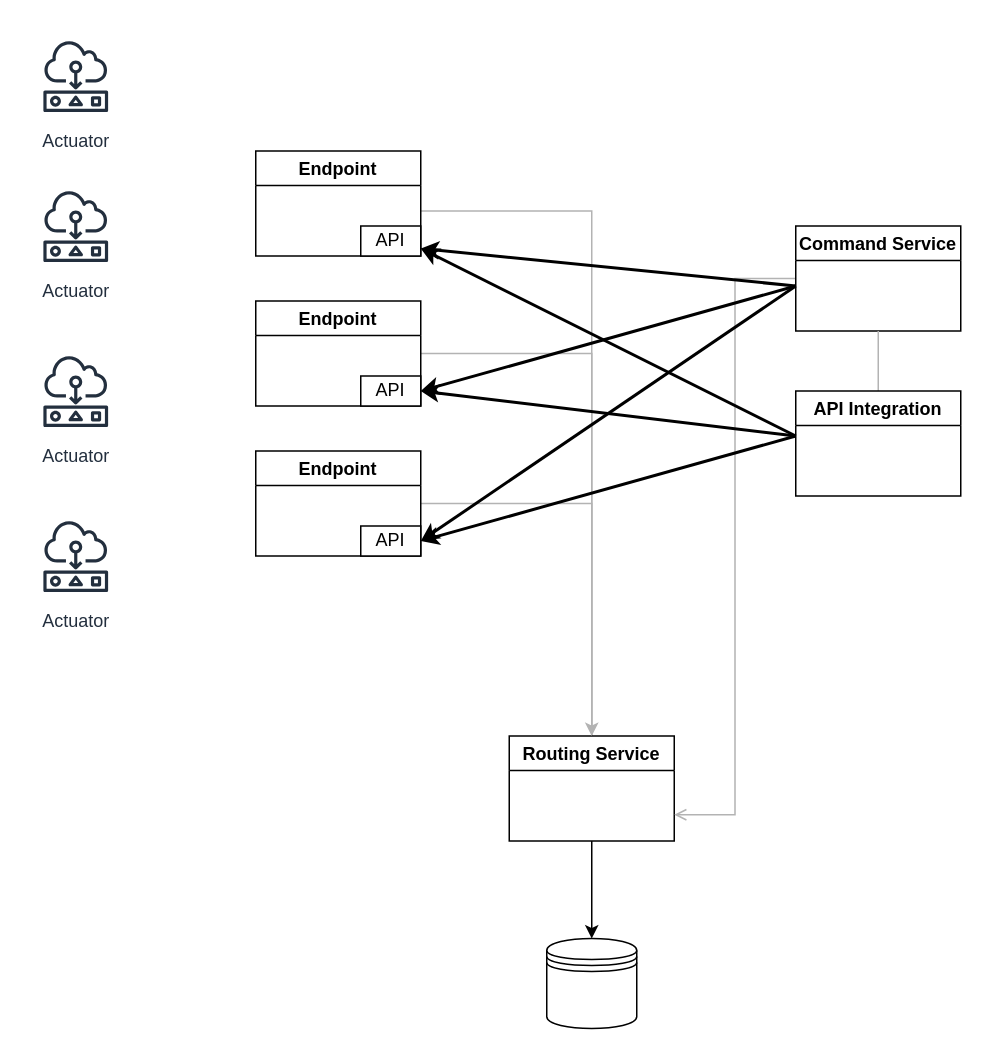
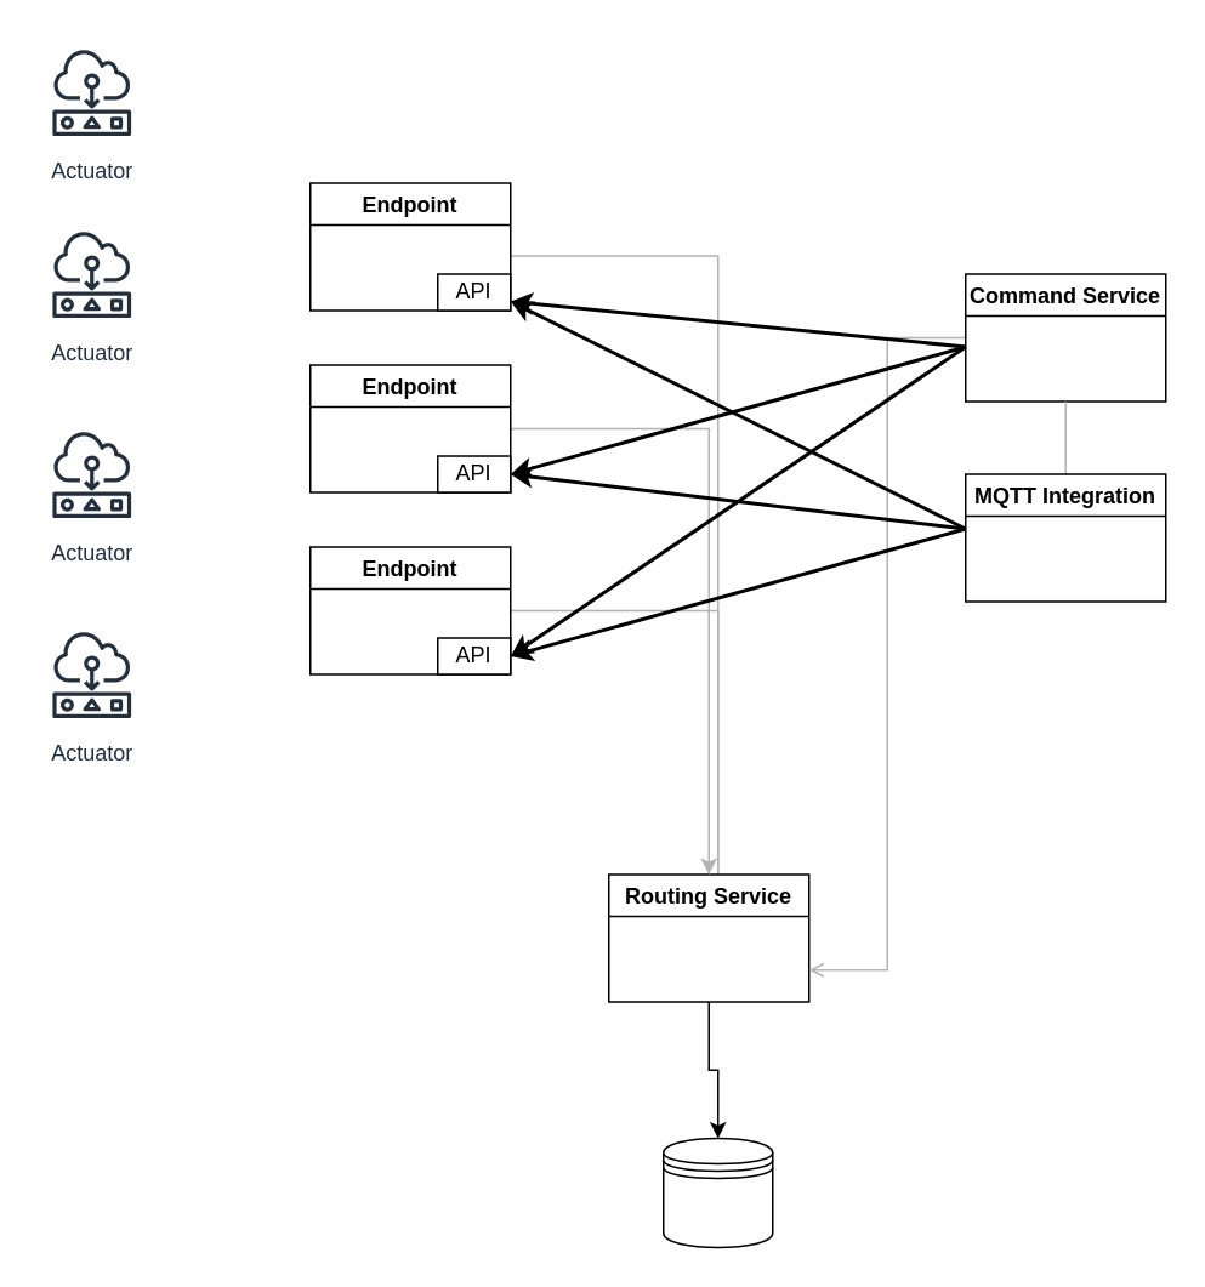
  <mxCell id="0" />
  <mxCell id="1" parent="0" />
  <mxCell id="2" value="" style="edgeStyle=orthogonalEdgeStyle;rounded=0;orthogonalLoop=1;jettySize=auto;html=1;" edge="1" parent="1" source="5" target="17"><mxGeometry relative="1" as="geometry" /></mxCell>
  <mxCell id="3" value="" style="edgeStyle=orthogonalEdgeStyle;rounded=0;orthogonalLoop=1;jettySize=auto;html=1;endArrow=none;endFill=0;strokeColor=#B3B3B3;" edge="1" parent="1" source="5"><mxGeometry relative="1" as="geometry"><mxPoint x="280" y="140" as="targetPoint" /><Array as="points"><mxPoint x="394" y="140" /></Array></mxGeometry></mxCell>
  <mxCell id="4" value="" style="edgeStyle=orthogonalEdgeStyle;rounded=0;orthogonalLoop=1;jettySize=auto;html=1;endArrow=none;endFill=0;strokeColor=#B3B3B3;" edge="1" parent="1" source="5"><mxGeometry relative="1" as="geometry"><mxPoint x="280" y="335" as="targetPoint" /><Array as="points"><mxPoint x="394" y="335" /></Array></mxGeometry></mxCell>
- <mxCell id="5" value="Routing Service" style="swimlane;" vertex="1" parent="1"><mxGeometry x="339" y="490" width="110" height="70" as="geometry" /></mxCell>
+ <mxCell id="5" value="Routing Service" style="swimlane;" vertex="1" parent="1"><mxGeometry x="334" y="480" width="110" height="70" as="geometry" /></mxCell>
  <mxCell id="6" value="Endpoint" style="swimlane;" vertex="1" parent="1"><mxGeometry x="170" y="300" width="110" height="70" as="geometry" /></mxCell>
  <mxCell id="7" value="API" style="rounded=0;whiteSpace=wrap;html=1;" vertex="1" parent="6"><mxGeometry x="70" y="50" width="40" height="20" as="geometry" /></mxCell>
  <mxCell id="8" style="edgeStyle=orthogonalEdgeStyle;rounded=0;orthogonalLoop=1;jettySize=auto;html=1;entryX=0.5;entryY=0;entryDx=0;entryDy=0;strokeColor=#B3B3B3;" edge="1" parent="1" source="9" target="5"><mxGeometry relative="1" as="geometry" /></mxCell>
  <mxCell id="9" value="Endpoint" style="swimlane;" vertex="1" parent="1"><mxGeometry x="170" y="200" width="110" height="70" as="geometry" /></mxCell>
  <mxCell id="10" value="API" style="rounded=0;whiteSpace=wrap;html=1;" vertex="1" parent="9"><mxGeometry x="70" y="50" width="40" height="20" as="geometry" /></mxCell>
  <mxCell id="11" value="Endpoint" style="swimlane;" vertex="1" parent="1"><mxGeometry x="170" y="100" width="110" height="70" as="geometry" /></mxCell>
  <mxCell id="12" value="API" style="rounded=0;whiteSpace=wrap;html=1;" vertex="1" parent="11"><mxGeometry x="70" y="50" width="40" height="20" as="geometry" /></mxCell>
  <mxCell id="13" value="Actuator" style="sketch=0;outlineConnect=0;fontColor=#232F3E;gradientColor=none;strokeColor=#232F3E;fillColor=#ffffff;dashed=0;verticalLabelPosition=bottom;verticalAlign=top;align=center;html=1;fontSize=12;fontStyle=0;aspect=fixed;shape=mxgraph.aws4.resourceIcon;resIcon=mxgraph.aws4.actuator;" vertex="1" parent="1"><mxGeometry x="20" y="20" width="60" height="60" as="geometry" /></mxCell>
  <mxCell id="14" value="Actuator" style="sketch=0;outlineConnect=0;fontColor=#232F3E;gradientColor=none;strokeColor=#232F3E;fillColor=#ffffff;dashed=0;verticalLabelPosition=bottom;verticalAlign=top;align=center;html=1;fontSize=12;fontStyle=0;aspect=fixed;shape=mxgraph.aws4.resourceIcon;resIcon=mxgraph.aws4.actuator;" vertex="1" parent="1"><mxGeometry x="20" y="120" width="60" height="60" as="geometry" /></mxCell>
  <mxCell id="15" value="Actuator" style="sketch=0;outlineConnect=0;fontColor=#232F3E;gradientColor=none;strokeColor=#232F3E;fillColor=#ffffff;dashed=0;verticalLabelPosition=bottom;verticalAlign=top;align=center;html=1;fontSize=12;fontStyle=0;aspect=fixed;shape=mxgraph.aws4.resourceIcon;resIcon=mxgraph.aws4.actuator;" vertex="1" parent="1"><mxGeometry x="20" y="230" width="60" height="60" as="geometry" /></mxCell>
  <mxCell id="16" value="Actuator" style="sketch=0;outlineConnect=0;fontColor=#232F3E;gradientColor=none;strokeColor=#232F3E;fillColor=#ffffff;dashed=0;verticalLabelPosition=bottom;verticalAlign=top;align=center;html=1;fontSize=12;fontStyle=0;aspect=fixed;shape=mxgraph.aws4.resourceIcon;resIcon=mxgraph.aws4.actuator;" vertex="1" parent="1"><mxGeometry x="20" y="340" width="60" height="60" as="geometry" /></mxCell>
  <mxCell id="17" value="" style="shape=datastore;whiteSpace=wrap;html=1;" vertex="1" parent="1"><mxGeometry x="364" y="625" width="60" height="60" as="geometry" /></mxCell>
  <mxCell id="18" style="edgeStyle=orthogonalEdgeStyle;rounded=0;orthogonalLoop=1;jettySize=auto;html=1;entryX=1;entryY=0.75;entryDx=0;entryDy=0;endArrow=open;endFill=0;strokeColor=#B3B3B3;" edge="1" parent="1" source="19" target="5"><mxGeometry relative="1" as="geometry" /></mxCell>
  <mxCell id="19" value="Command Service" style="swimlane;" vertex="1" parent="1"><mxGeometry x="530" y="150" width="110" height="70" as="geometry" /></mxCell>
  <mxCell id="20" style="edgeStyle=orthogonalEdgeStyle;rounded=0;orthogonalLoop=1;jettySize=auto;html=1;endArrow=none;endFill=0;strokeColor=#B3B3B3;" edge="1" parent="1" source="21" target="19"><mxGeometry relative="1" as="geometry" /></mxCell>
- <mxCell id="21" value="API Integration" style="swimlane;" vertex="1" parent="1"><mxGeometry x="530" y="260" width="110" height="70" as="geometry" /></mxCell>
+ <mxCell id="21" value="MQTT Integration" style="swimlane;" vertex="1" parent="1"><mxGeometry x="530" y="260" width="110" height="70" as="geometry" /></mxCell>
  <mxCell id="22" value="" style="endArrow=none;startArrow=classic;html=1;rounded=0;strokeColor=#000000;strokeWidth=2;endFill=0;" edge="1" parent="1"><mxGeometry width="50" height="50" relative="1" as="geometry"><mxPoint x="280" y="360" as="sourcePoint" /><mxPoint x="530" y="290" as="targetPoint" /></mxGeometry></mxCell>
  <mxCell id="23" value="" style="endArrow=none;startArrow=classic;html=1;rounded=0;strokeColor=#000000;strokeWidth=2;exitX=1;exitY=0.5;exitDx=0;exitDy=0;endFill=0;" edge="1" parent="1" source="10"><mxGeometry width="50" height="50" relative="1" as="geometry"><mxPoint x="280" y="355" as="sourcePoint" /><mxPoint x="530" y="290" as="targetPoint" /></mxGeometry></mxCell>
  <mxCell id="24" value="" style="endArrow=none;startArrow=classic;html=1;rounded=0;strokeColor=#000000;strokeWidth=2;endFill=0;" edge="1" parent="1"><mxGeometry width="50" height="50" relative="1" as="geometry"><mxPoint x="280" y="165" as="sourcePoint" /><mxPoint x="530" y="290" as="targetPoint" /></mxGeometry></mxCell>
  <mxCell id="25" value="" style="endArrow=none;startArrow=classic;html=1;rounded=0;strokeColor=#000000;strokeWidth=2;endFill=0;" edge="1" parent="1"><mxGeometry width="50" height="50" relative="1" as="geometry"><mxPoint x="280" y="260" as="sourcePoint" /><mxPoint x="530" y="190" as="targetPoint" /></mxGeometry></mxCell>
  <mxCell id="26" value="" style="endArrow=none;startArrow=classic;html=1;rounded=0;strokeColor=#000000;strokeWidth=2;endFill=0;exitX=1;exitY=0.75;exitDx=0;exitDy=0;" edge="1" parent="1" source="12"><mxGeometry width="50" height="50" relative="1" as="geometry"><mxPoint x="280" y="240" as="sourcePoint" /><mxPoint x="530" y="190" as="targetPoint" /></mxGeometry></mxCell>
  <mxCell id="27" value="" style="endArrow=none;startArrow=classic;html=1;rounded=0;strokeColor=#000000;strokeWidth=2;endFill=0;" edge="1" parent="1"><mxGeometry width="50" height="50" relative="1" as="geometry"><mxPoint x="280" y="360" as="sourcePoint" /><mxPoint x="530" y="190" as="targetPoint" /></mxGeometry></mxCell>
